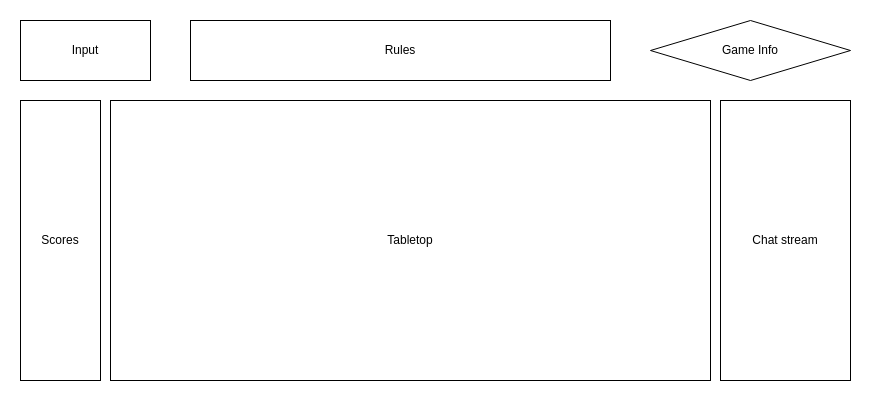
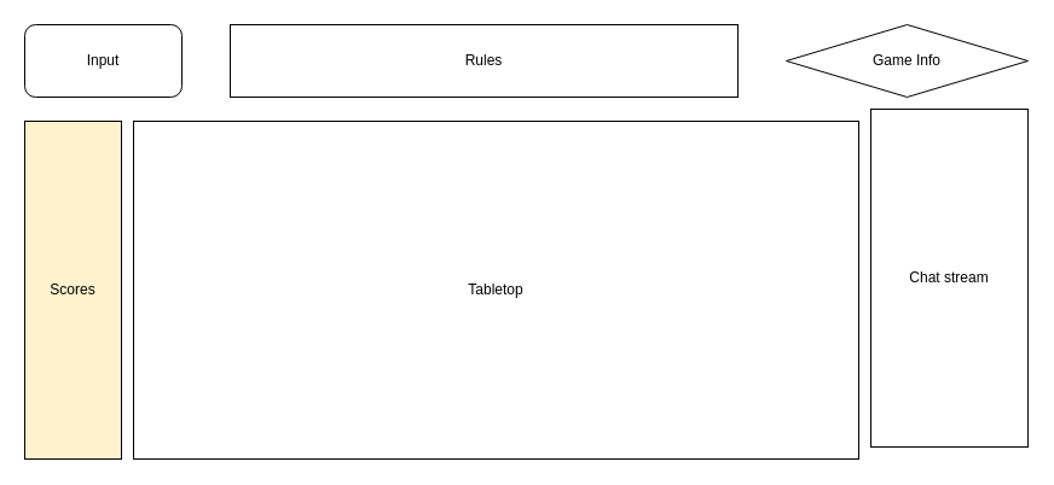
  <mxCell id="0" />
  <mxCell id="1" parent="0" />
- <mxCell id="2" value="Input" style="rounded=0;whiteSpace=wrap;html=1;" vertex="1" parent="1"><mxGeometry x="20" y="20" width="130" height="60" as="geometry" /></mxCell>
+ <mxCell id="2" value="Input" style="whiteSpace=wrap;html=1;rounded=1;" vertex="1" parent="1"><mxGeometry x="20" y="20" width="130" height="60" as="geometry" /></mxCell>
  <mxCell id="3" value="Tabletop" style="rounded=0;whiteSpace=wrap;html=1;" vertex="1" parent="1"><mxGeometry x="110" y="100" width="600" height="280" as="geometry" /></mxCell>
- <mxCell id="4" value="Chat stream" style="rounded=0;whiteSpace=wrap;html=1;" vertex="1" parent="1"><mxGeometry x="720" y="100" width="130" height="280" as="geometry" /></mxCell>
+ <mxCell id="4" value="Chat stream" style="rounded=0;whiteSpace=wrap;html=1;" vertex="1" parent="1"><mxGeometry x="720" y="90" width="130" height="280" as="geometry" /></mxCell>
  <mxCell id="5" value="Rules" style="rounded=0;whiteSpace=wrap;html=1;" vertex="1" parent="1"><mxGeometry x="190" y="20" width="420" height="60" as="geometry" /></mxCell>
  <mxCell id="6" value="Game Info" style="rhombus;whiteSpace=wrap;html=1;" vertex="1" parent="1"><mxGeometry x="650" y="20" width="200" height="60" as="geometry" /></mxCell>
- <mxCell id="7" value="Scores" style="rounded=0;whiteSpace=wrap;html=1;" vertex="1" parent="1"><mxGeometry x="20" y="100" width="80" height="280" as="geometry" /></mxCell>
+ <mxCell id="7" value="Scores" style="rounded=0;whiteSpace=wrap;html=1;fillColor=#fff2cc;" vertex="1" parent="1"><mxGeometry x="20" y="100" width="80" height="280" as="geometry" /></mxCell>
